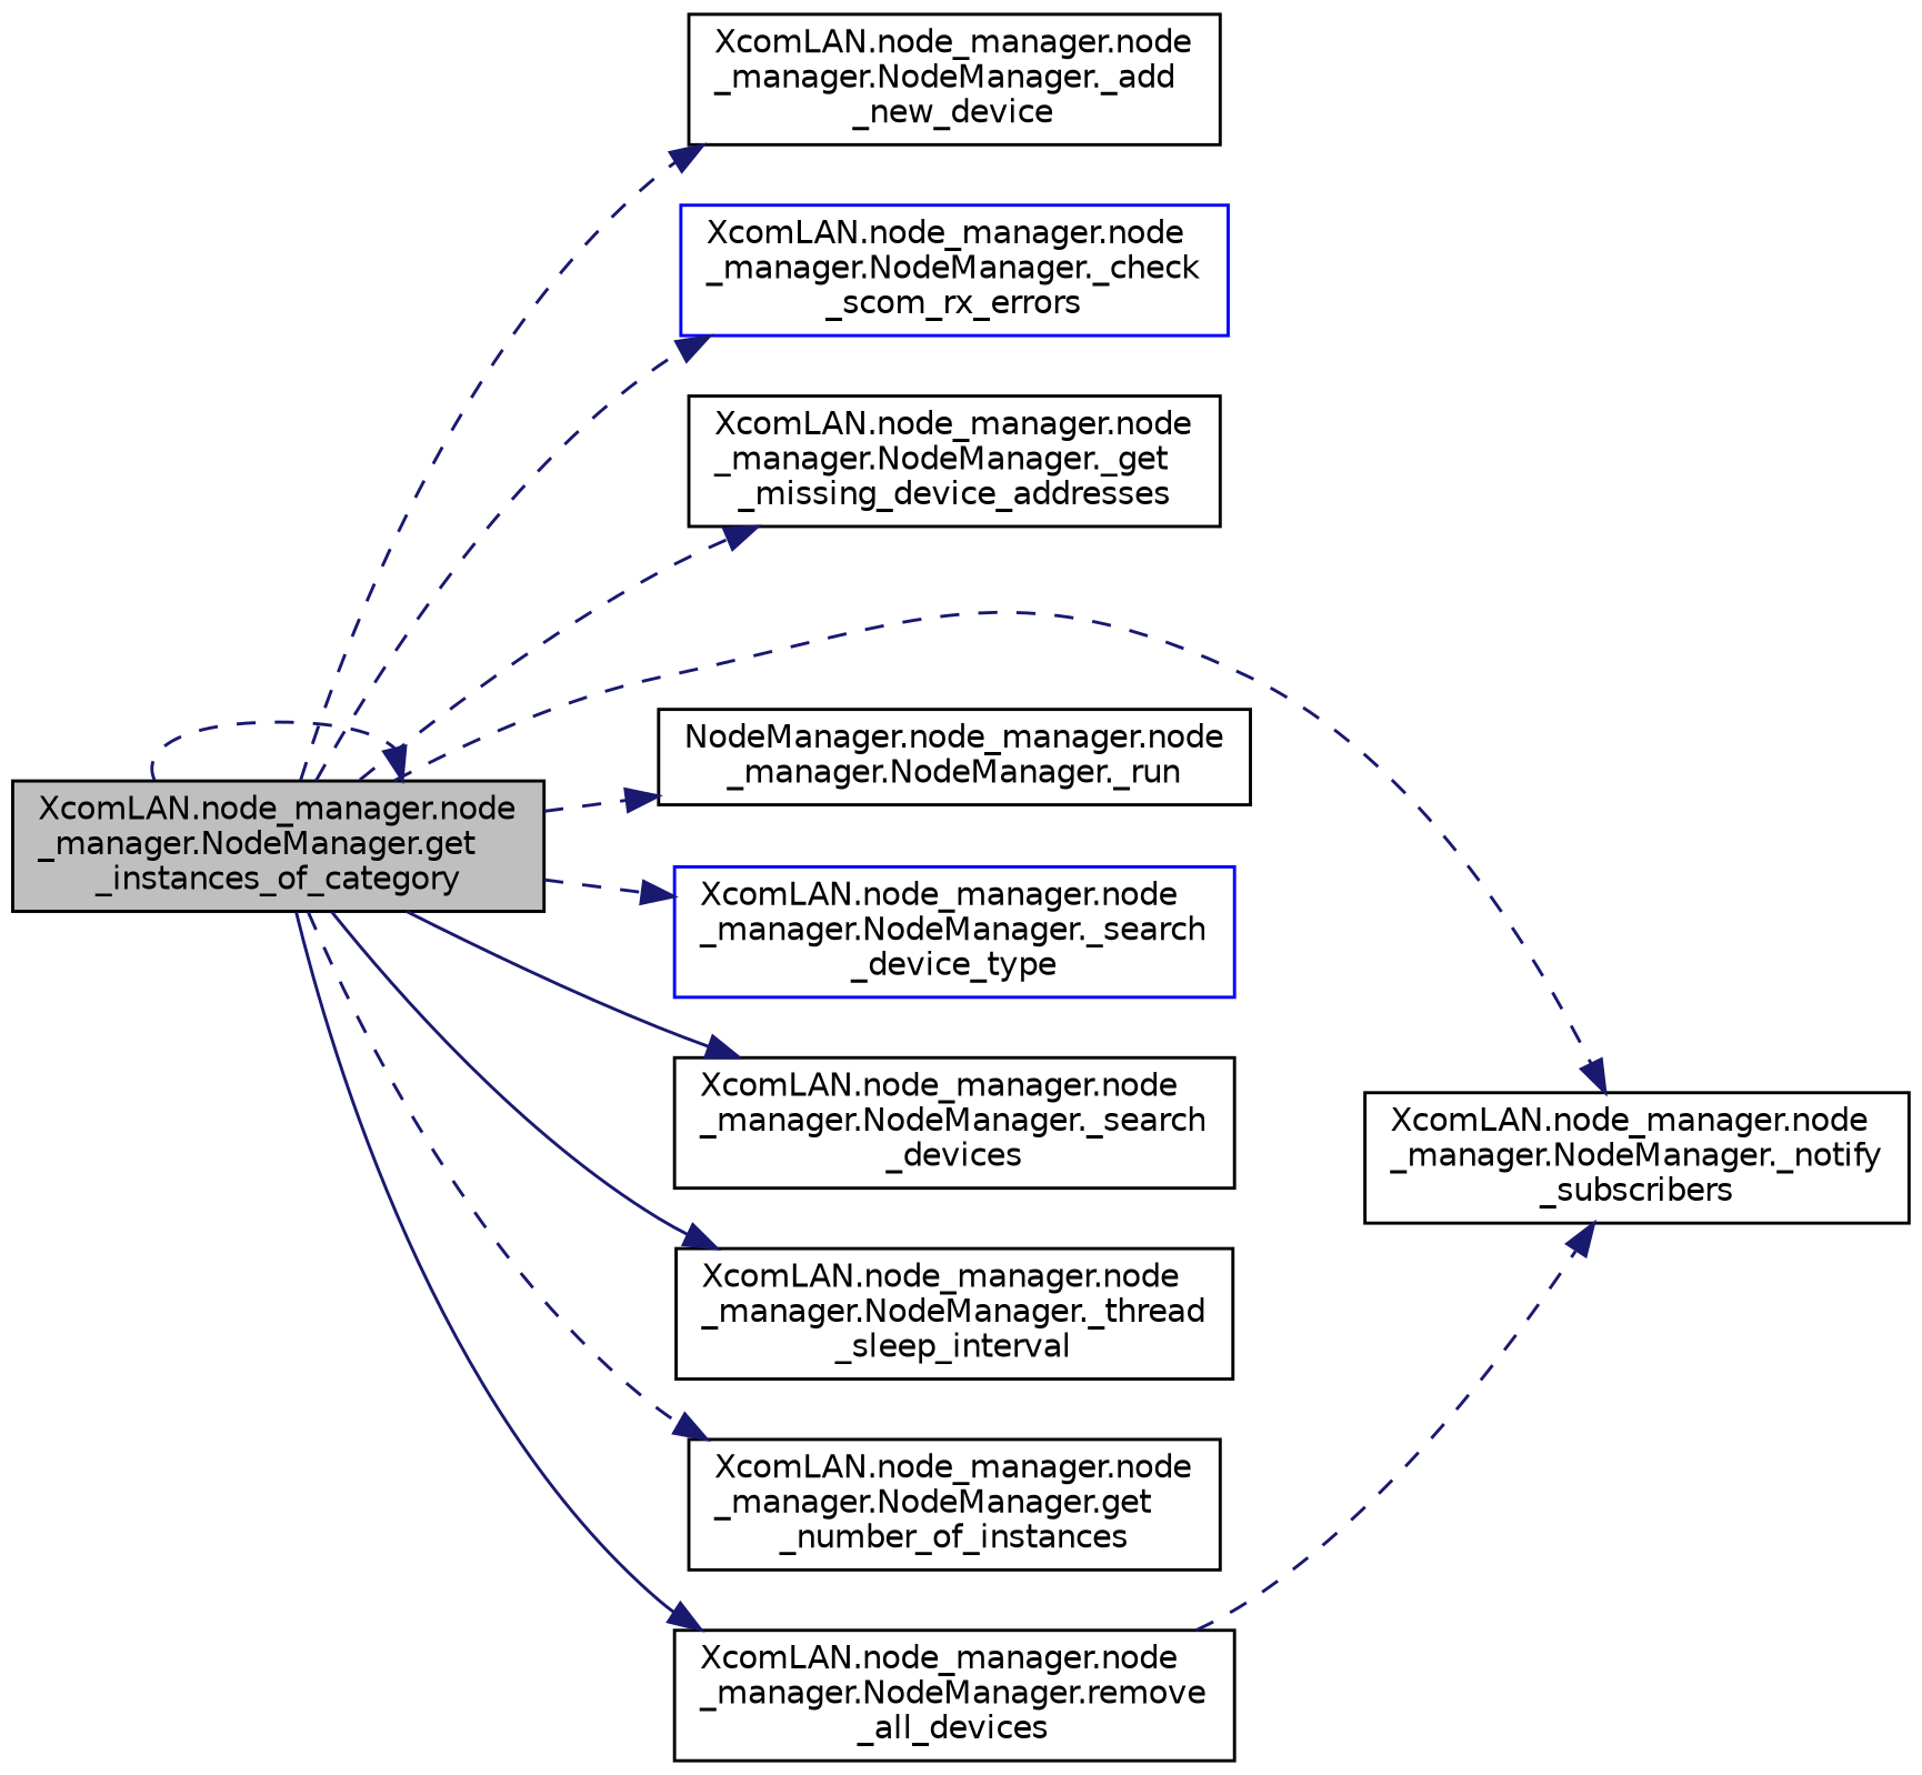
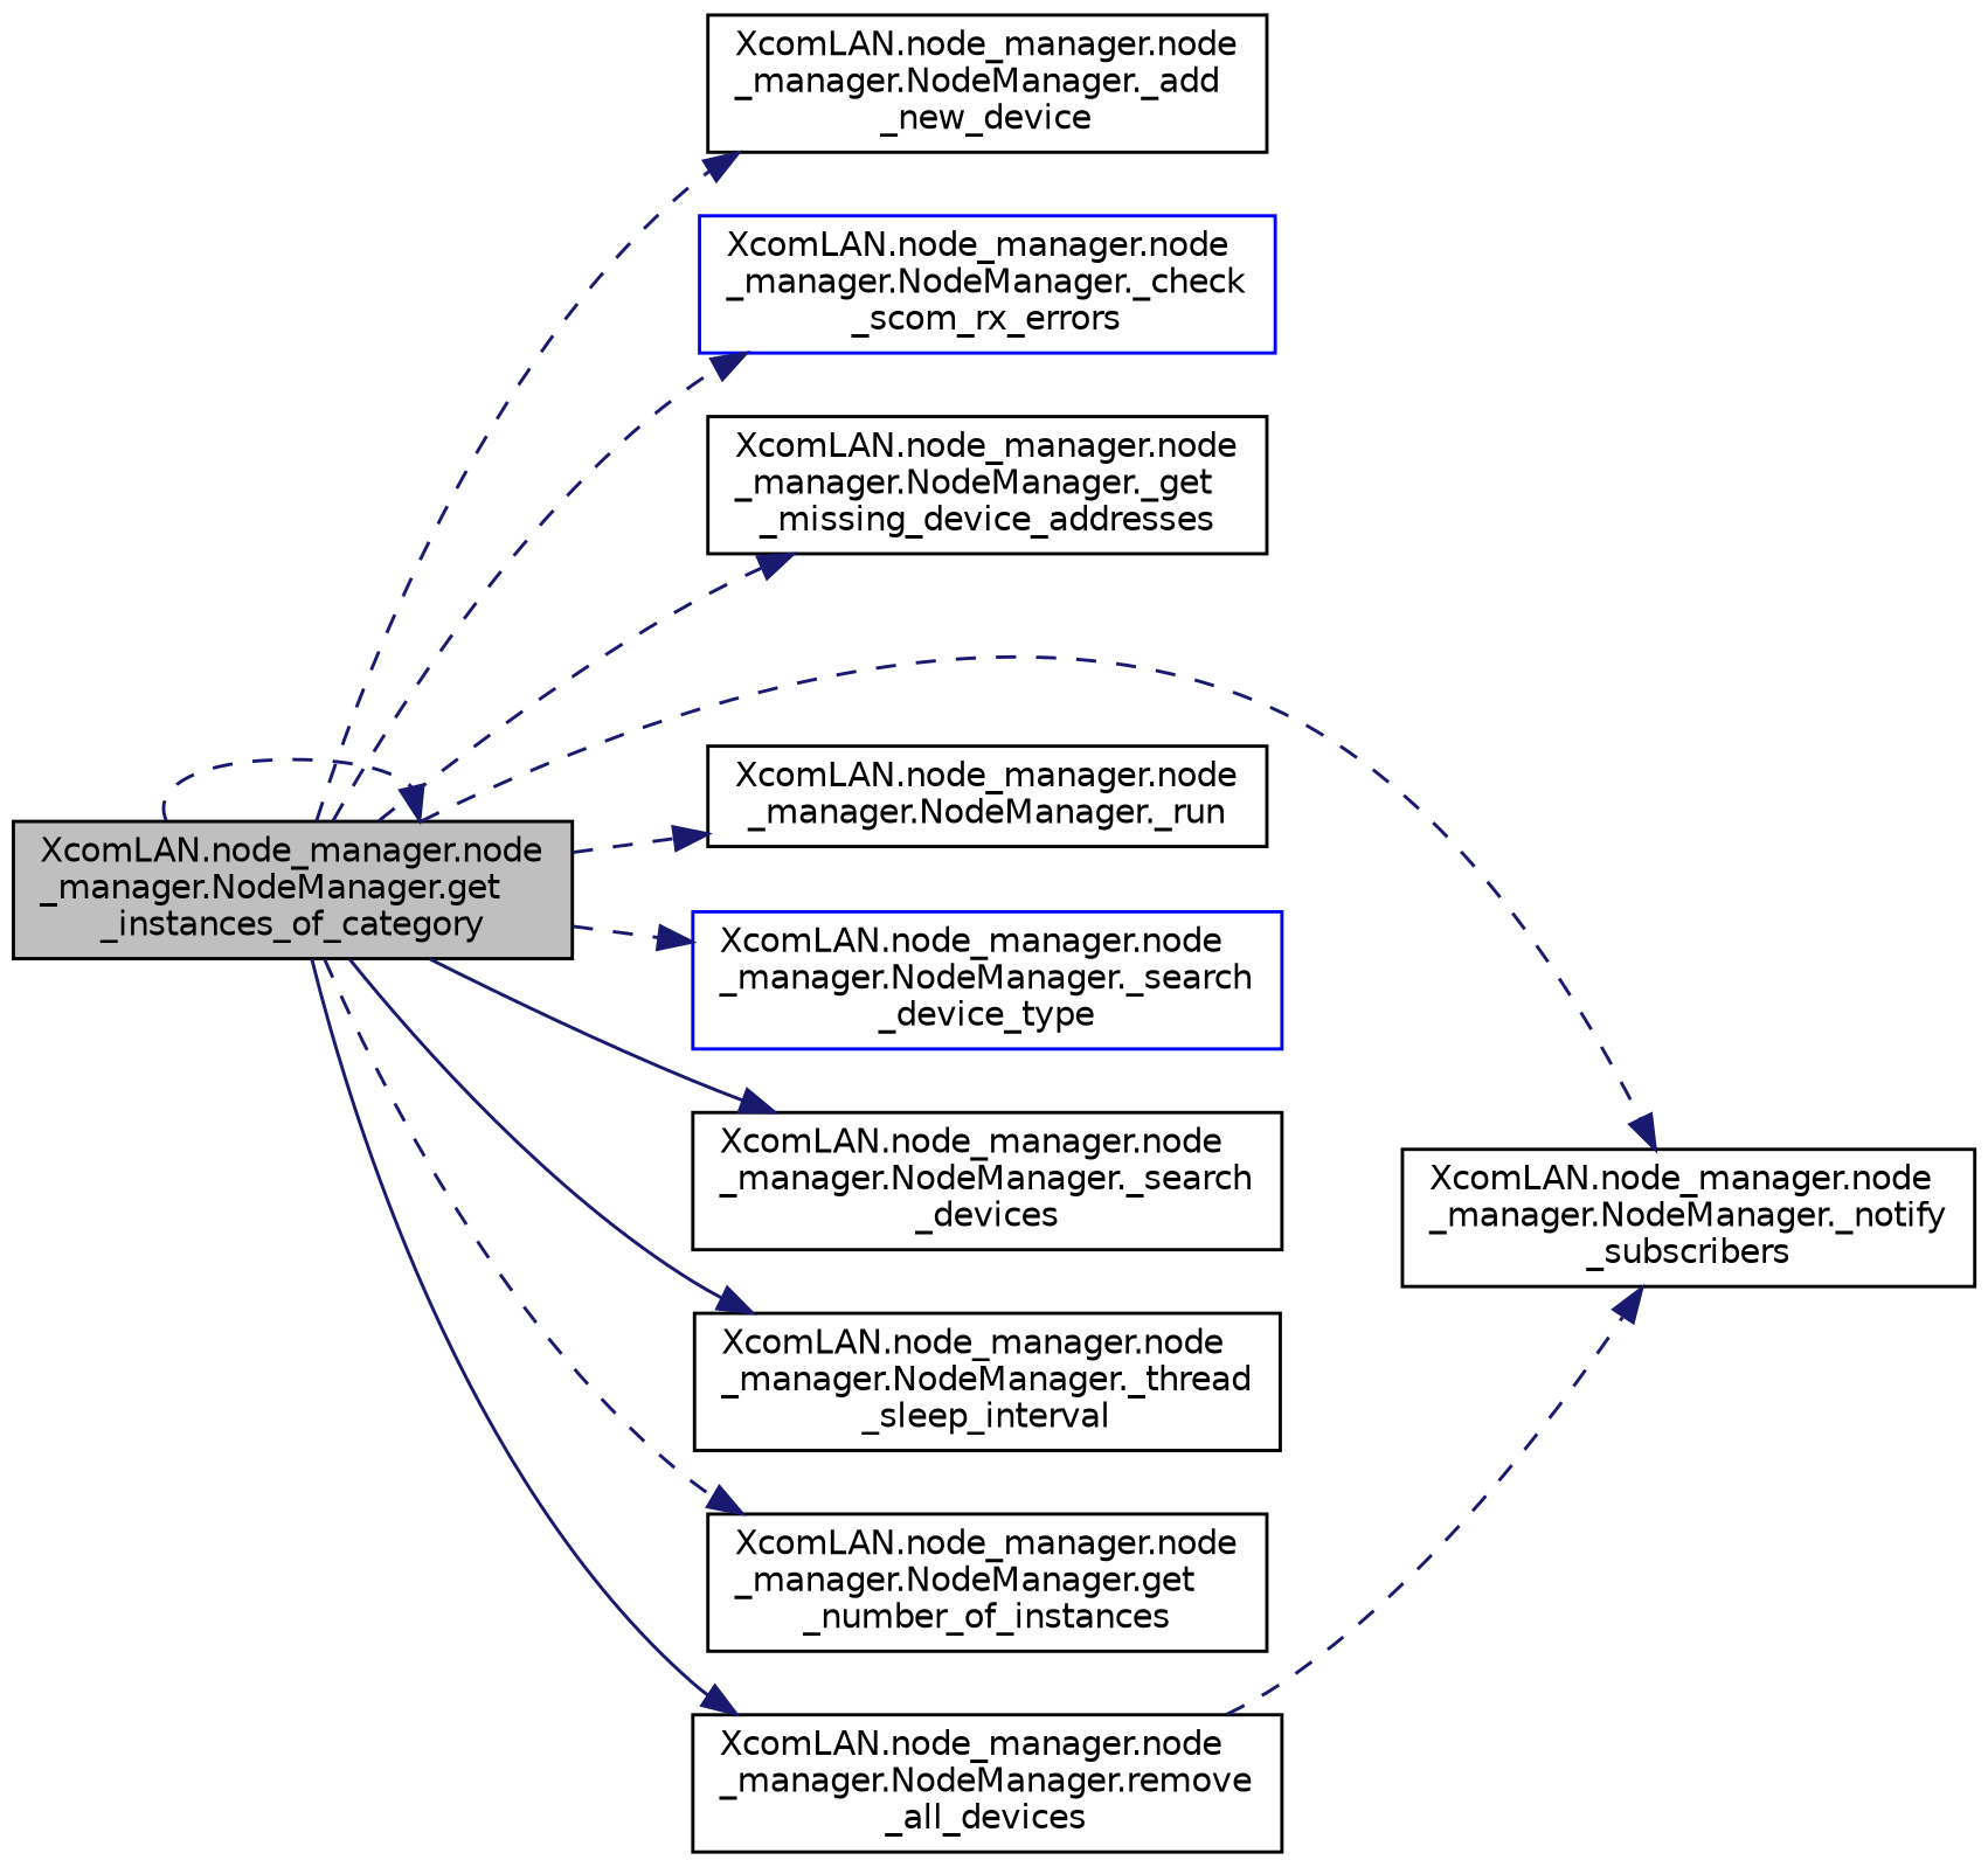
  digraph {
    rankdir=LR
    node [color=black fillcolor=white fontname=Helvetica fontsize=10 shape=record style=filled]
    edge [color=midnightblue fontname=Helvetica fontsize=10 labelfontname=Helvetica labelfontsize=10 style=dashed]
    n1 [fillcolor=grey75 fontcolor=black height=0.2 label="XcomLAN.node_manager.node\l_manager.NodeManager.get\l_instances_of_category" width=0.4]
    n2 [height=0.2 label="XcomLAN.node_manager.node\l_manager.NodeManager._add\l_new_device" width=0.4]
    n3 [color=blue height=0.2 label="XcomLAN.node_manager.node\l_manager.NodeManager._check\l_scom_rx_errors" width=0.4]
    n4 [height=0.2 label="XcomLAN.node_manager.node\l_manager.NodeManager._get\l_missing_device_addresses" width=0.4]
    n5 [height=0.2 label="XcomLAN.node_manager.node\l_manager.NodeManager._notify\l_subscribers" width=0.4]
-   n6 [height=0.2 label="NodeManager.node_manager.node\l_manager.NodeManager._run" width=0.4]
+   n6 [height=0.2 label="XcomLAN.node_manager.node\l_manager.NodeManager._run" width=0.4]
    n7 [color=blue height=0.2 label="XcomLAN.node_manager.node\l_manager.NodeManager._search\l_device_type" width=0.4]
    n8 [height=0.2 label="XcomLAN.node_manager.node\l_manager.NodeManager._search\l_devices" width=0.4]
    n9 [height=0.2 label="XcomLAN.node_manager.node\l_manager.NodeManager._thread\l_sleep_interval" width=0.4]
    n10 [height=0.2 label="XcomLAN.node_manager.node\l_manager.NodeManager.get\l_number_of_instances" width=0.4]
    n11 [height=0.2 label="XcomLAN.node_manager.node\l_manager.NodeManager.remove\l_all_devices" width=0.4]
    n1 -> n1
    n1 -> n2
    n1 -> n3
    n1 -> n4
    n1 -> n5
    n1 -> n6
    n1 -> n7
    n1 -> n8 [style=solid]
    n1 -> n9 [style=solid]
    n1 -> n10
    n1 -> n11 [style=solid]
    n11 -> n5
  }
